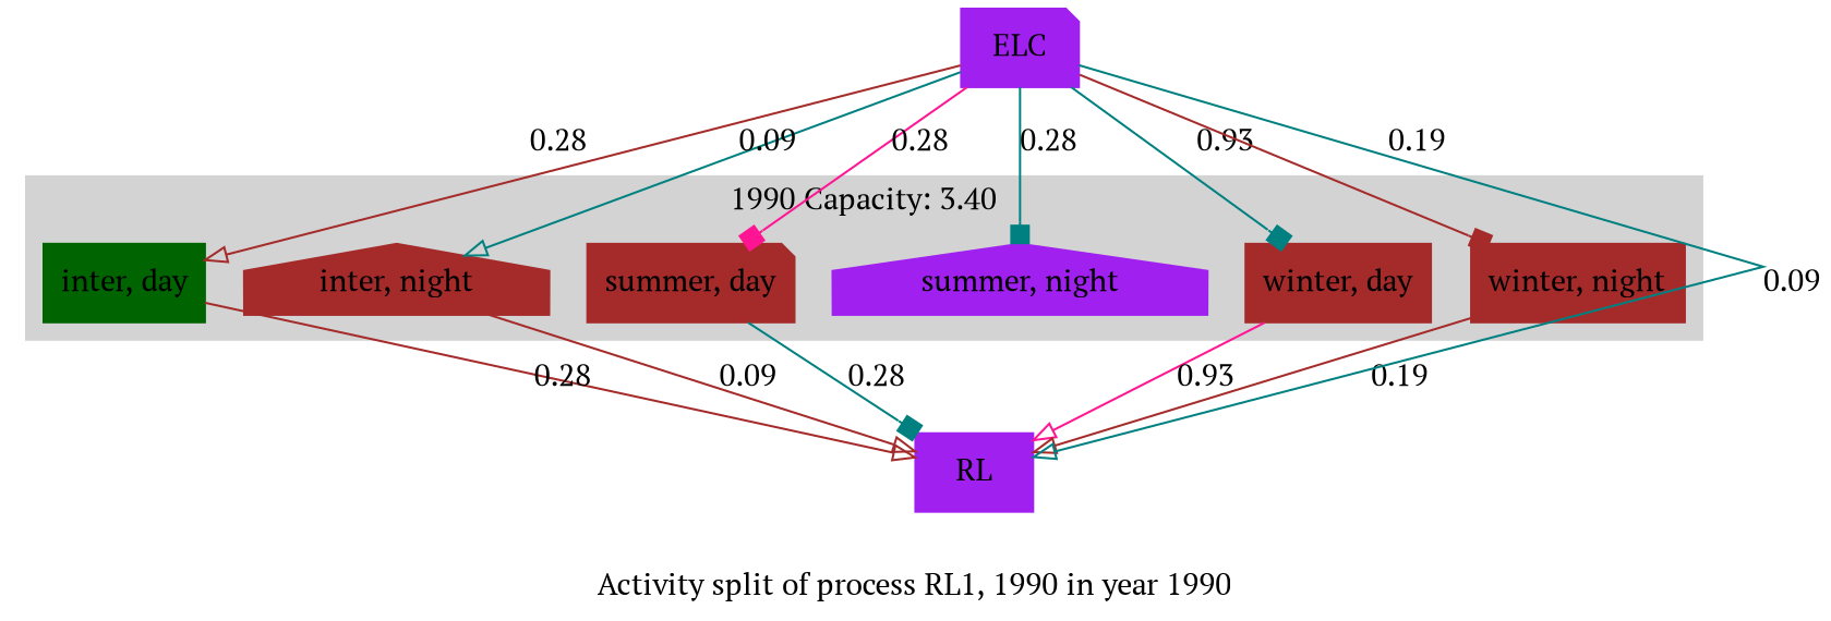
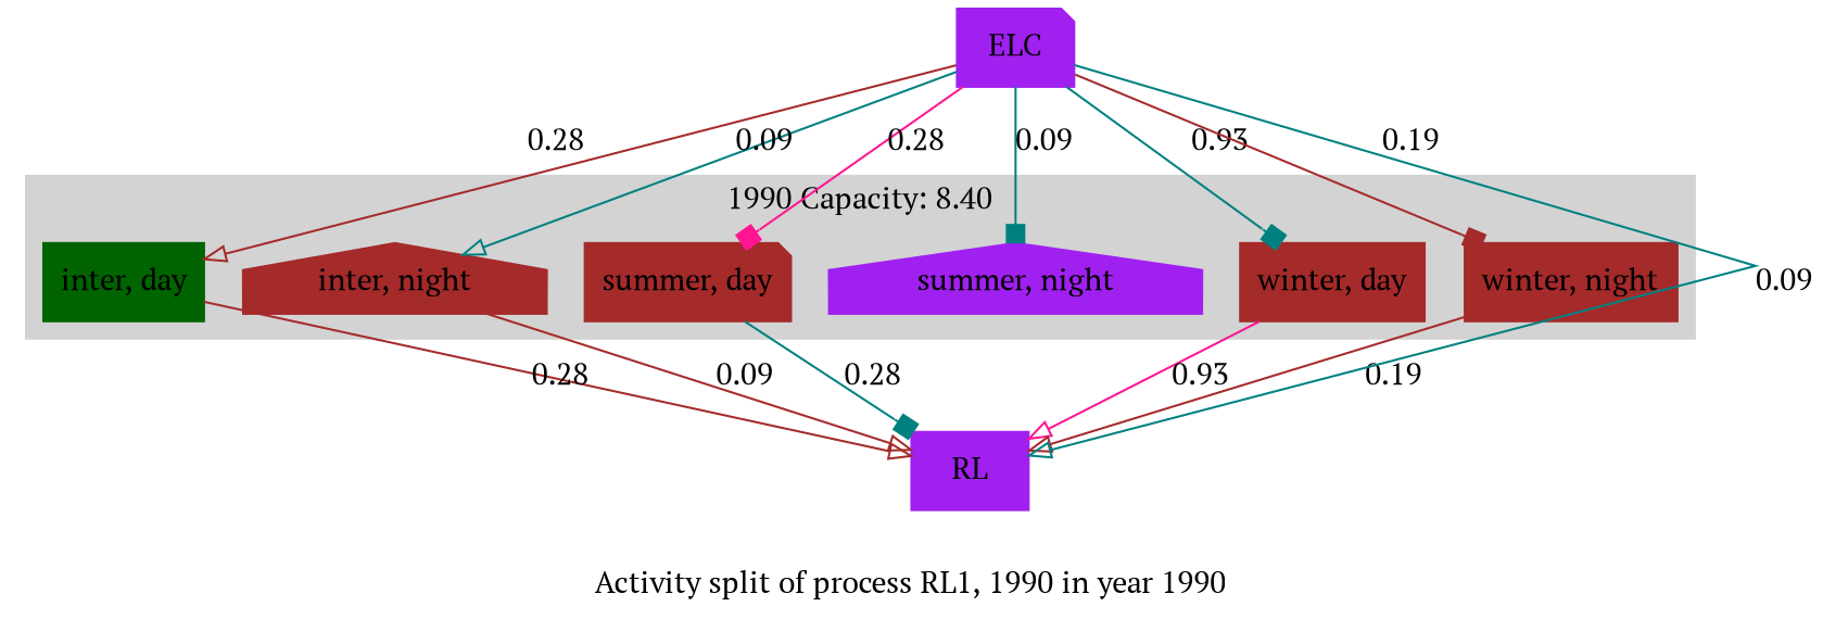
  strict digraph {
    compound=True
    concentrate=True
    fontname="PT Serif"
    label="Activity split of process RL1, 1990 in year 1990"
    rankdir=TB
    splines=False
    node [color=brown fontname="PT Serif" shape=box style=filled]
    edge [arrowhead=onormal color=brown fontname="PT Serif"]
    "inter, day" [color=darkgreen]
    "inter, night" [shape=house]
    "summer, day" [shape=note]
    "summer, night" [color=purple shape=house]
    "winter, day"
    "winter, night"
    ELC [color=purple fontcolor=black shape=note]
    RL [color=purple fontcolor=black]
    subgraph cluster_1 {
      color=lightgrey
-     label="1990 Capacity: 3.40"
+     label="1990 Capacity: 8.40"
      rank=same
      style=filled
      "inter, day"
      "inter, night"
      "summer, day"
      "summer, night"
      "winter, day"
      "winter, night"
    }
    subgraph sub_2 {
      ELC
      RL
    }
    subgraph sub_3 {
      "inter, day"
      "inter, night"
      "summer, day"
      "summer, night"
      "winter, day"
      "winter, night"
      ELC
    }
    subgraph sub_4 {
      "inter, day"
      "inter, night"
      "summer, day"
      "summer, night"
      "winter, day"
      "winter, night"
      RL
    }
    "inter, day" -> RL [label=0.28]
    "inter, night" -> RL [label=0.09]
    "summer, day" -> RL [arrowhead=box color=teal label=0.28]
    "winter, day" -> RL [color=deeppink label=0.93]
    "winter, night" -> RL [label=0.19]
    ELC -> "inter, day" [label=0.28]
    ELC -> "inter, night" [color=teal label=0.09]
    ELC -> "summer, day" [arrowhead=box color=deeppink label=0.28]
-   ELC -> "summer, night" [arrowhead=box color=teal label=0.28]
+   ELC -> "summer, night" [arrowhead=box color=teal label=0.09]
    ELC -> "winter, day" [arrowhead=box color=teal label=0.93]
    ELC -> "winter, night" [arrowhead=box label=0.19]
    ELC -> RL [color=teal label=0.09]
  }
